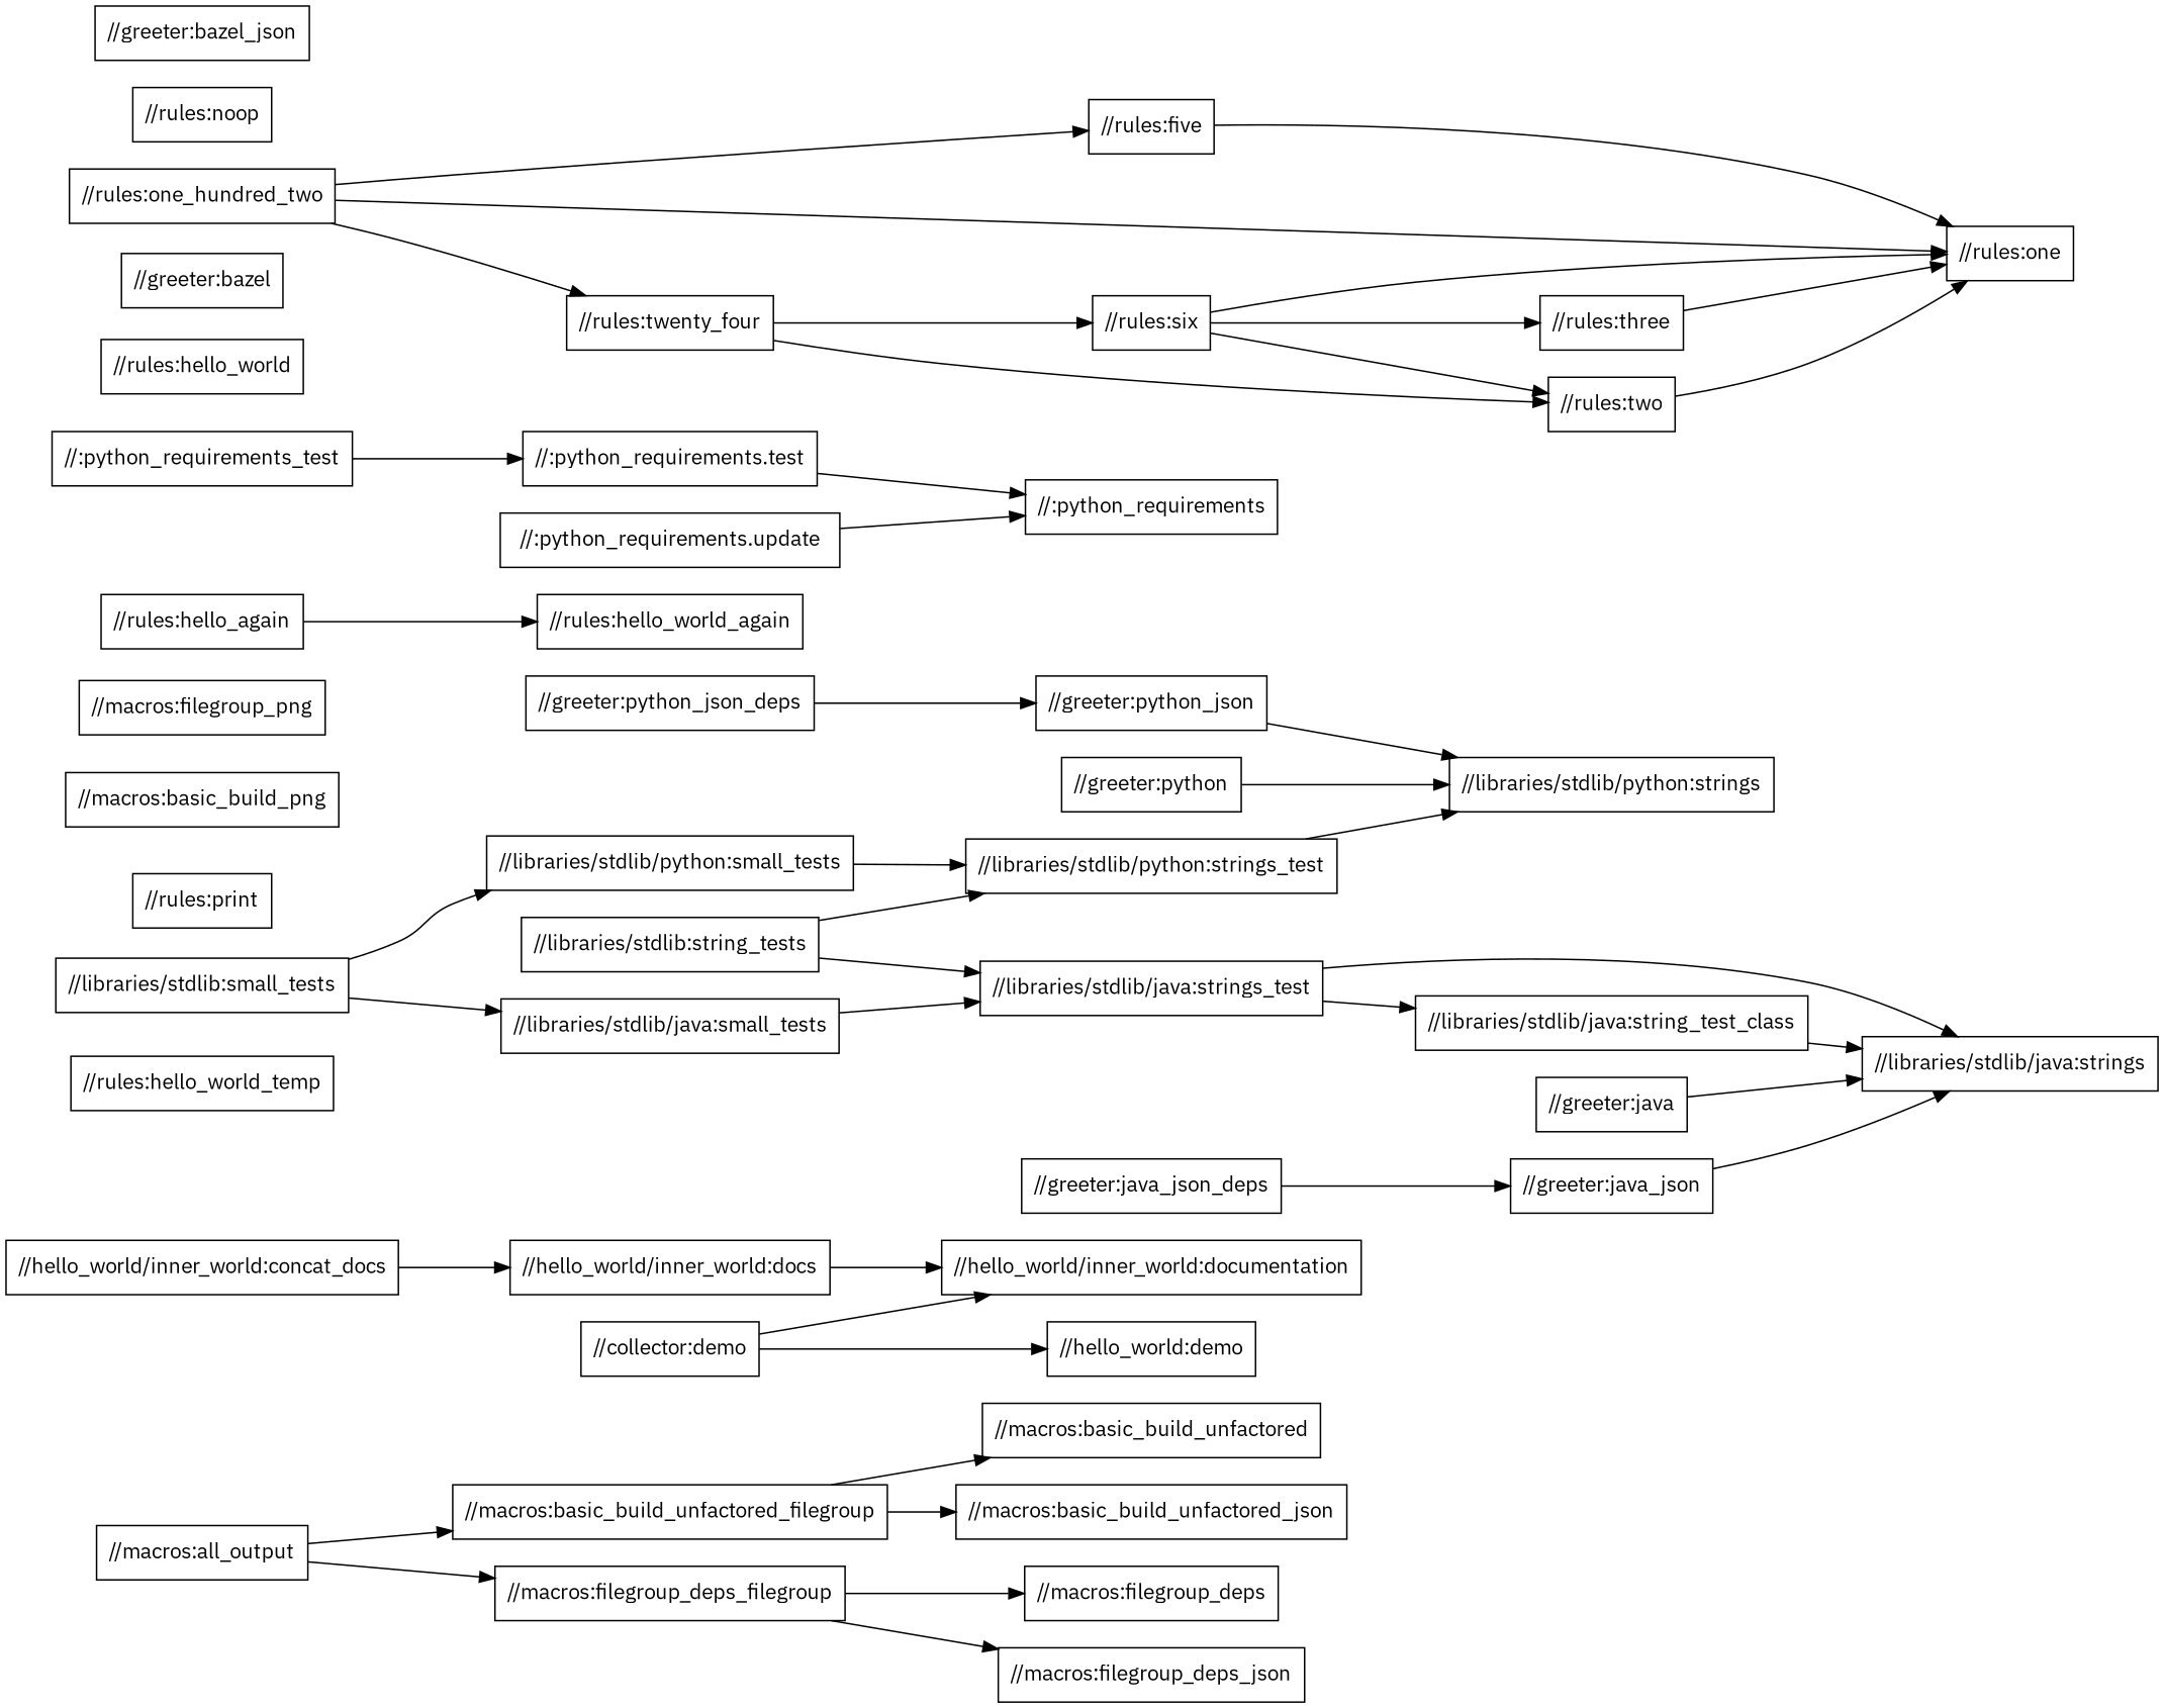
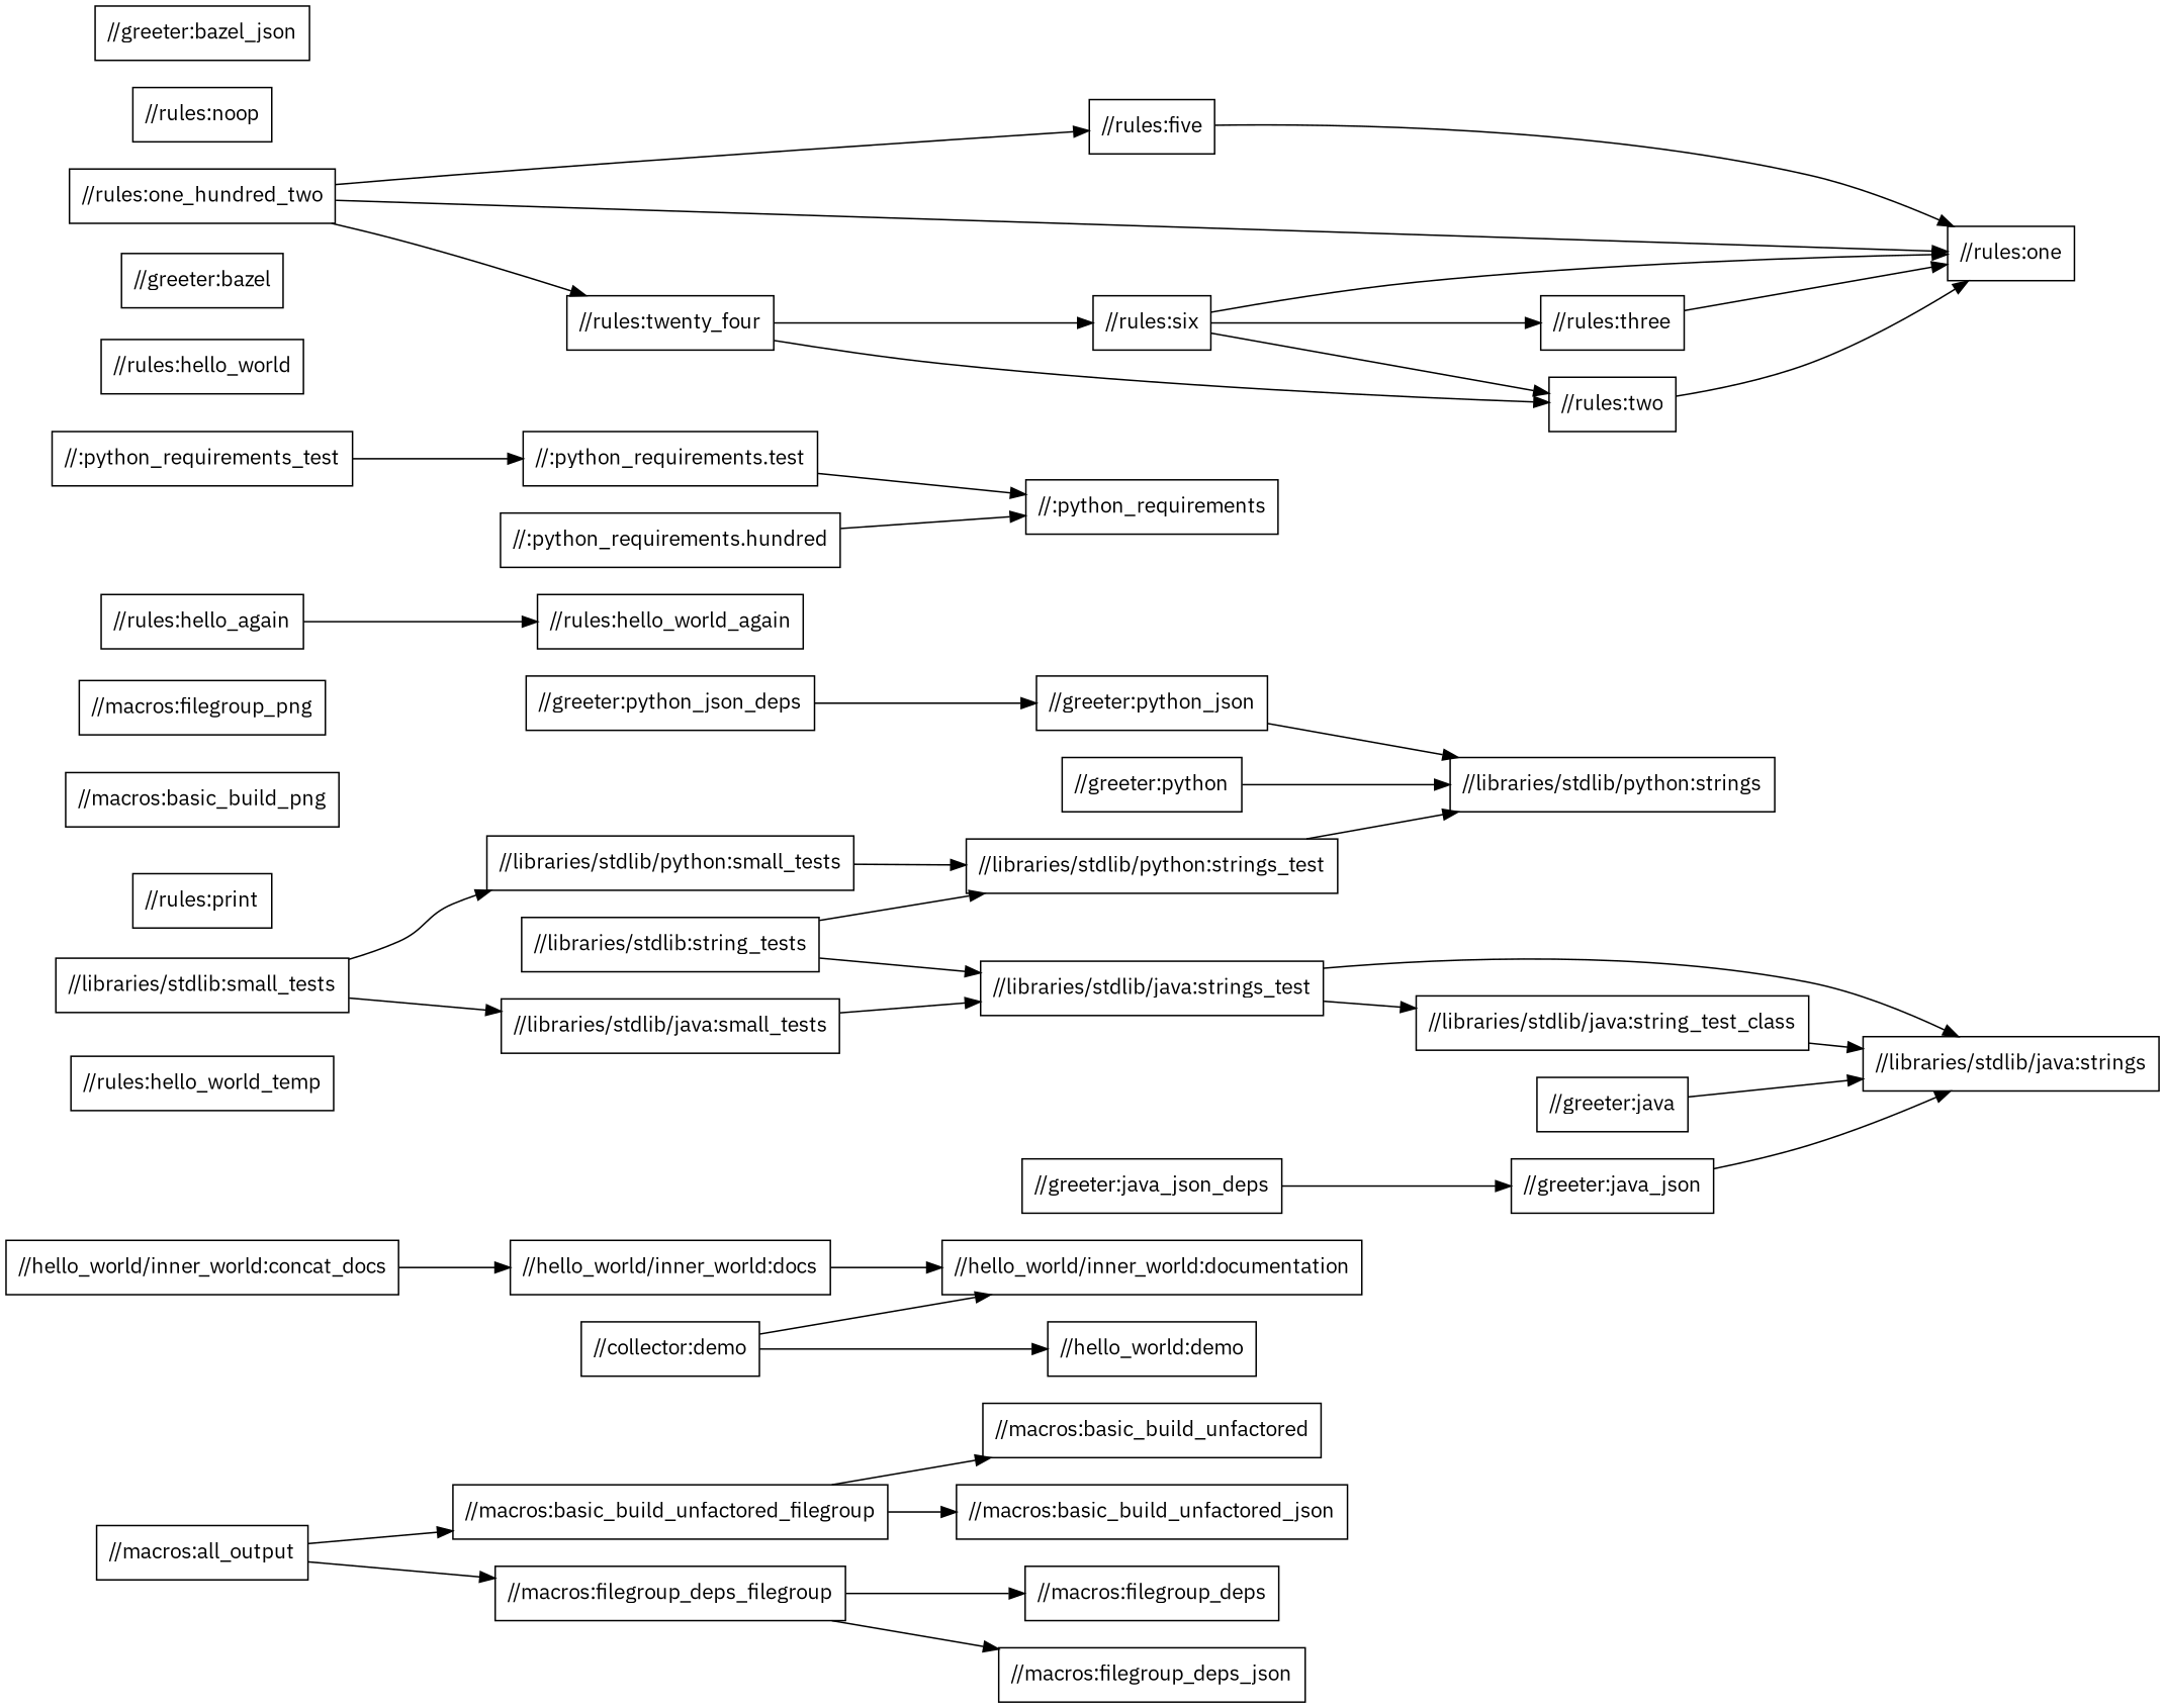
  digraph {
    fontname="IBM Plex Sans"
    rankdir=LR
    node [fontname="IBM Plex Sans" shape=box]
    edge [fontname="IBM Plex Sans"]
    "//macros:all_output"
    "//macros:basic_build_unfactored_filegroup"
    "//macros:filegroup_deps_filegroup"
    "//macros:basic_build_unfactored"
    "//macros:basic_build_unfactored_json"
    "//macros:filegroup_deps"
    "//macros:filegroup_deps_json"
    "//hello_world/inner_world:concat_docs"
    "//hello_world/inner_world:docs"
    "//hello_world/inner_world:documentation"
    "//rules:hello_world_temp"
    "//greeter:python_json_deps"
    "//greeter:python_json"
    "//libraries/stdlib/python:strings"
    "//rules:print"
    "//macros:basic_build_png"
    "//collector:demo"
    "//hello_world:demo"
    "//greeter:python"
    "//macros:filegroup_png"
    "//libraries/stdlib:string_tests"
    "//libraries/stdlib/java:strings_test"
    "//libraries/stdlib/python:strings_test"
    "//libraries/stdlib/java:strings"
    "//libraries/stdlib/java:string_test_class"
    "//rules:hello_again"
    "//rules:hello_world_again"
    "//:python_requirements_test"
    "//:python_requirements.test"
    "//:python_requirements"
    "//rules:hello_world"
    "//greeter:bazel"
    n33 [label="//rules:one_hundred_two"]
    "//rules:five"
    "//rules:one"
    "//rules:twenty_four"
    "//rules:six"
    "//rules:two"
    "//rules:three"
    "//rules:noop"
    "//greeter:java"
-   "//:python_requirements.update"
+   "//:python_requirements.update" [label="//:python_requirements.hundred"]
    "//greeter:bazel_json"
    "//libraries/stdlib:small_tests"
    "//libraries/stdlib/java:small_tests"
    "//libraries/stdlib/python:small_tests"
    "//greeter:java_json_deps"
    "//greeter:java_json"
    "//macros:all_output" -> "//macros:basic_build_unfactored_filegroup"
    "//macros:all_output" -> "//macros:filegroup_deps_filegroup"
    "//macros:basic_build_unfactored_filegroup" -> "//macros:basic_build_unfactored"
    "//macros:basic_build_unfactored_filegroup" -> "//macros:basic_build_unfactored_json"
    "//macros:filegroup_deps_filegroup" -> "//macros:filegroup_deps"
    "//macros:filegroup_deps_filegroup" -> "//macros:filegroup_deps_json"
    "//hello_world/inner_world:concat_docs" -> "//hello_world/inner_world:docs"
    "//hello_world/inner_world:docs" -> "//hello_world/inner_world:documentation"
    "//greeter:python_json_deps" -> "//greeter:python_json"
    "//greeter:python_json" -> "//libraries/stdlib/python:strings"
    "//collector:demo" -> "//hello_world/inner_world:documentation"
    "//collector:demo" -> "//hello_world:demo"
    "//greeter:python" -> "//libraries/stdlib/python:strings"
    "//libraries/stdlib:string_tests" -> "//libraries/stdlib/java:strings_test"
    "//libraries/stdlib:string_tests" -> "//libraries/stdlib/python:strings_test"
    "//libraries/stdlib/java:strings_test" -> "//libraries/stdlib/java:strings"
    "//libraries/stdlib/java:strings_test" -> "//libraries/stdlib/java:string_test_class"
    "//libraries/stdlib/python:strings_test" -> "//libraries/stdlib/python:strings"
    "//libraries/stdlib/java:string_test_class" -> "//libraries/stdlib/java:strings"
    "//rules:hello_again" -> "//rules:hello_world_again"
    "//:python_requirements_test" -> "//:python_requirements.test"
    "//:python_requirements.test" -> "//:python_requirements"
    n33 -> "//rules:five"
    n33 -> "//rules:one"
    n33 -> "//rules:twenty_four"
    "//rules:five" -> "//rules:one"
    "//rules:twenty_four" -> "//rules:six"
    "//rules:twenty_four" -> "//rules:two"
    "//rules:six" -> "//rules:one"
    "//rules:six" -> "//rules:two"
    "//rules:six" -> "//rules:three"
    "//rules:two" -> "//rules:one"
    "//rules:three" -> "//rules:one"
    "//greeter:java" -> "//libraries/stdlib/java:strings"
    "//:python_requirements.update" -> "//:python_requirements"
    "//libraries/stdlib:small_tests" -> "//libraries/stdlib/java:small_tests"
    "//libraries/stdlib:small_tests" -> "//libraries/stdlib/python:small_tests"
    "//libraries/stdlib/java:small_tests" -> "//libraries/stdlib/java:strings_test"
    "//libraries/stdlib/python:small_tests" -> "//libraries/stdlib/python:strings_test"
    "//greeter:java_json_deps" -> "//greeter:java_json"
    "//greeter:java_json" -> "//libraries/stdlib/java:strings"
  }
